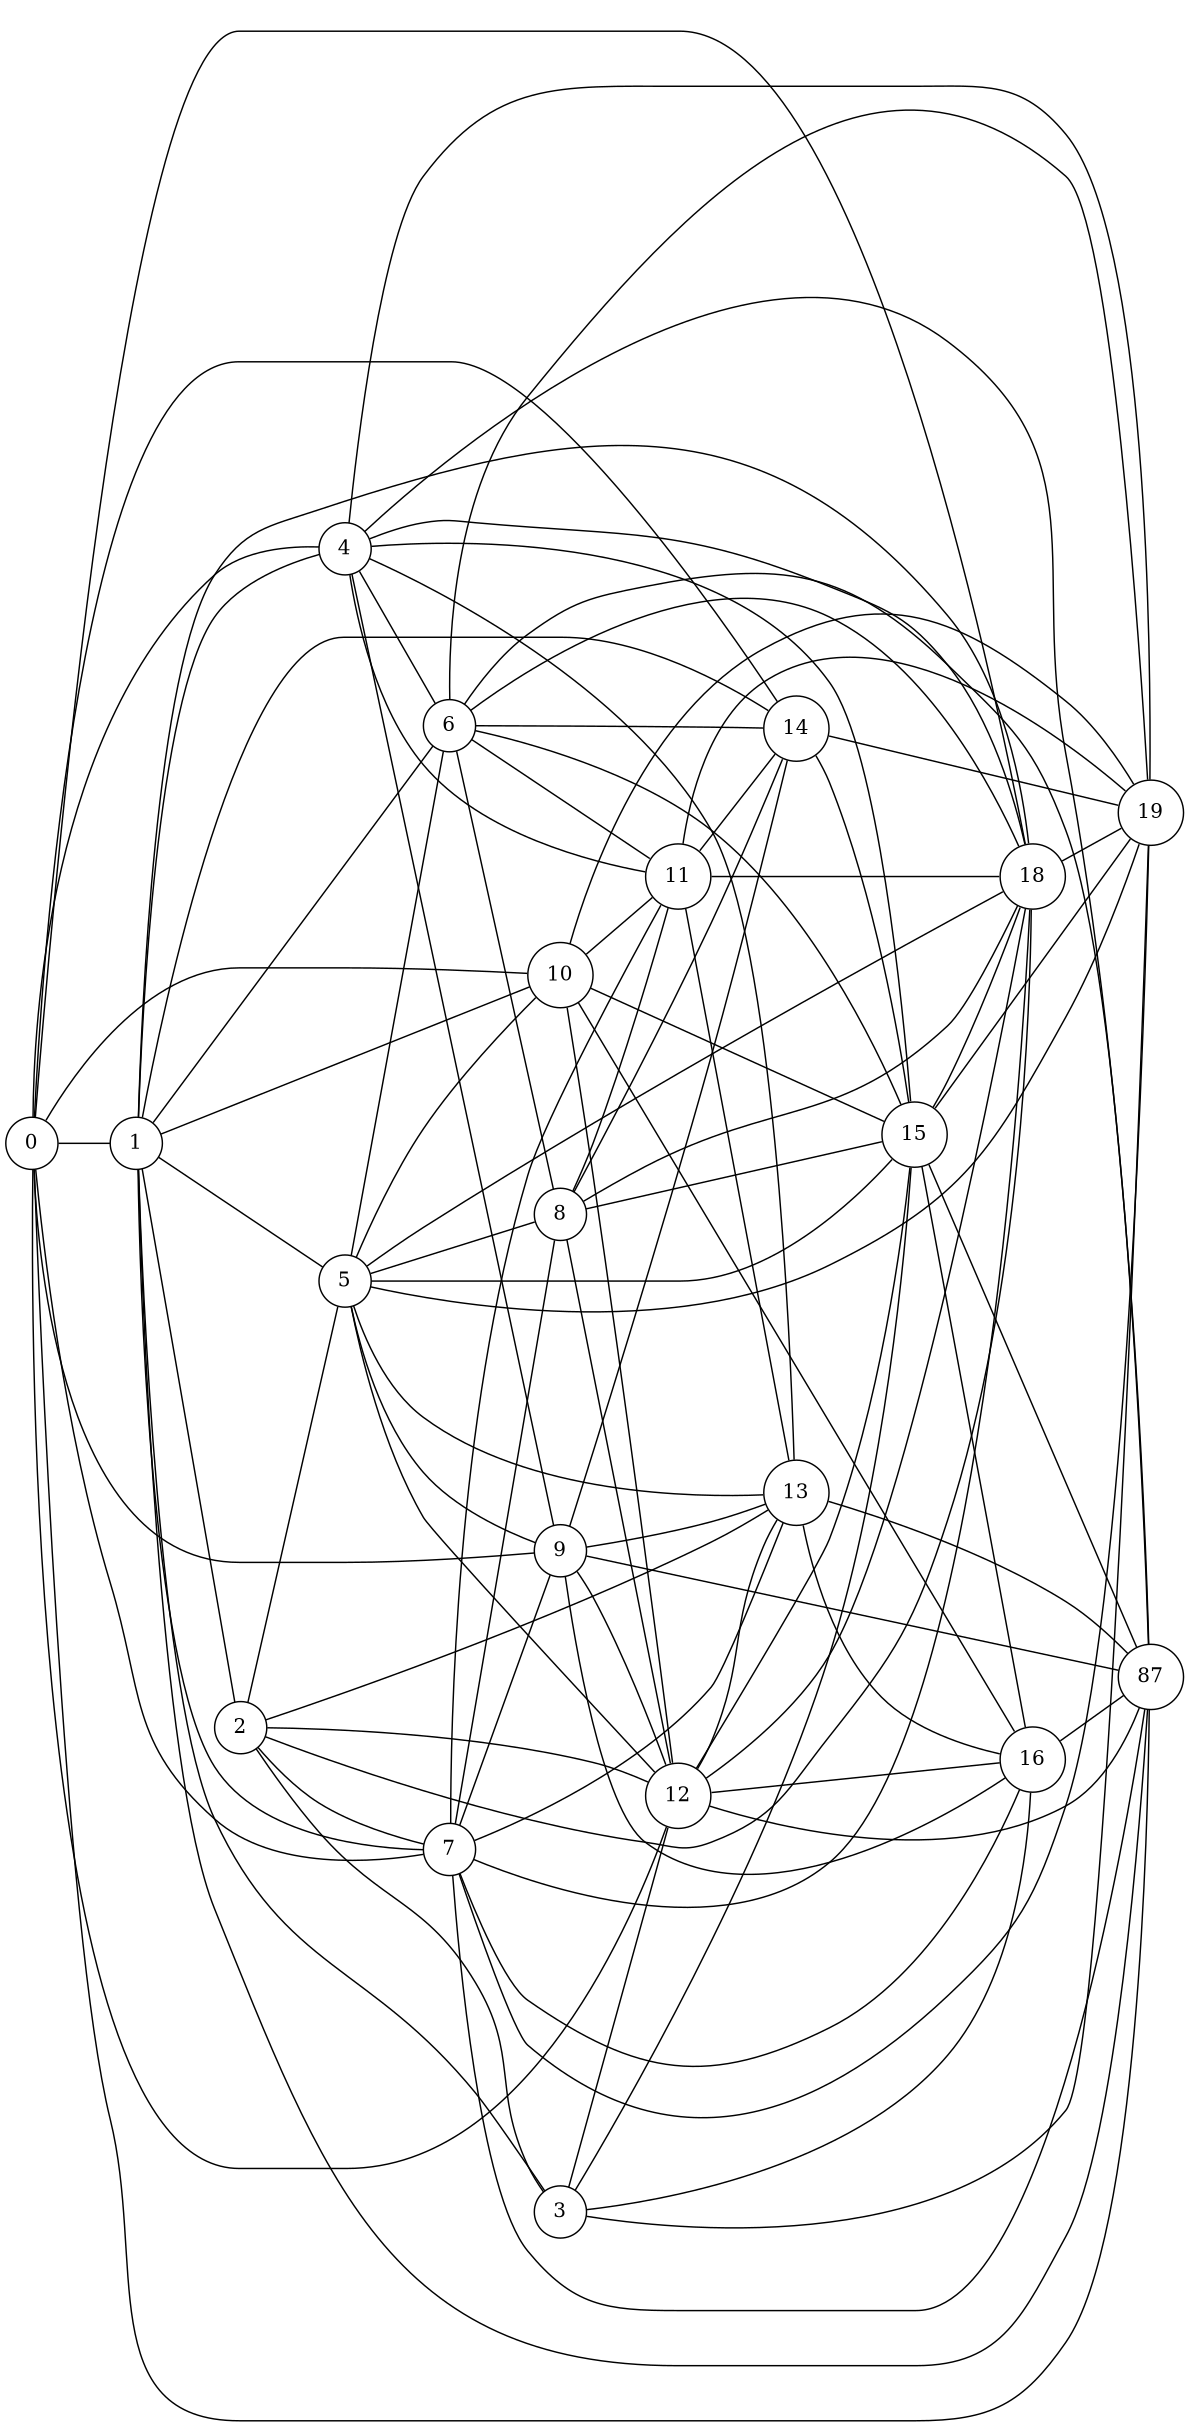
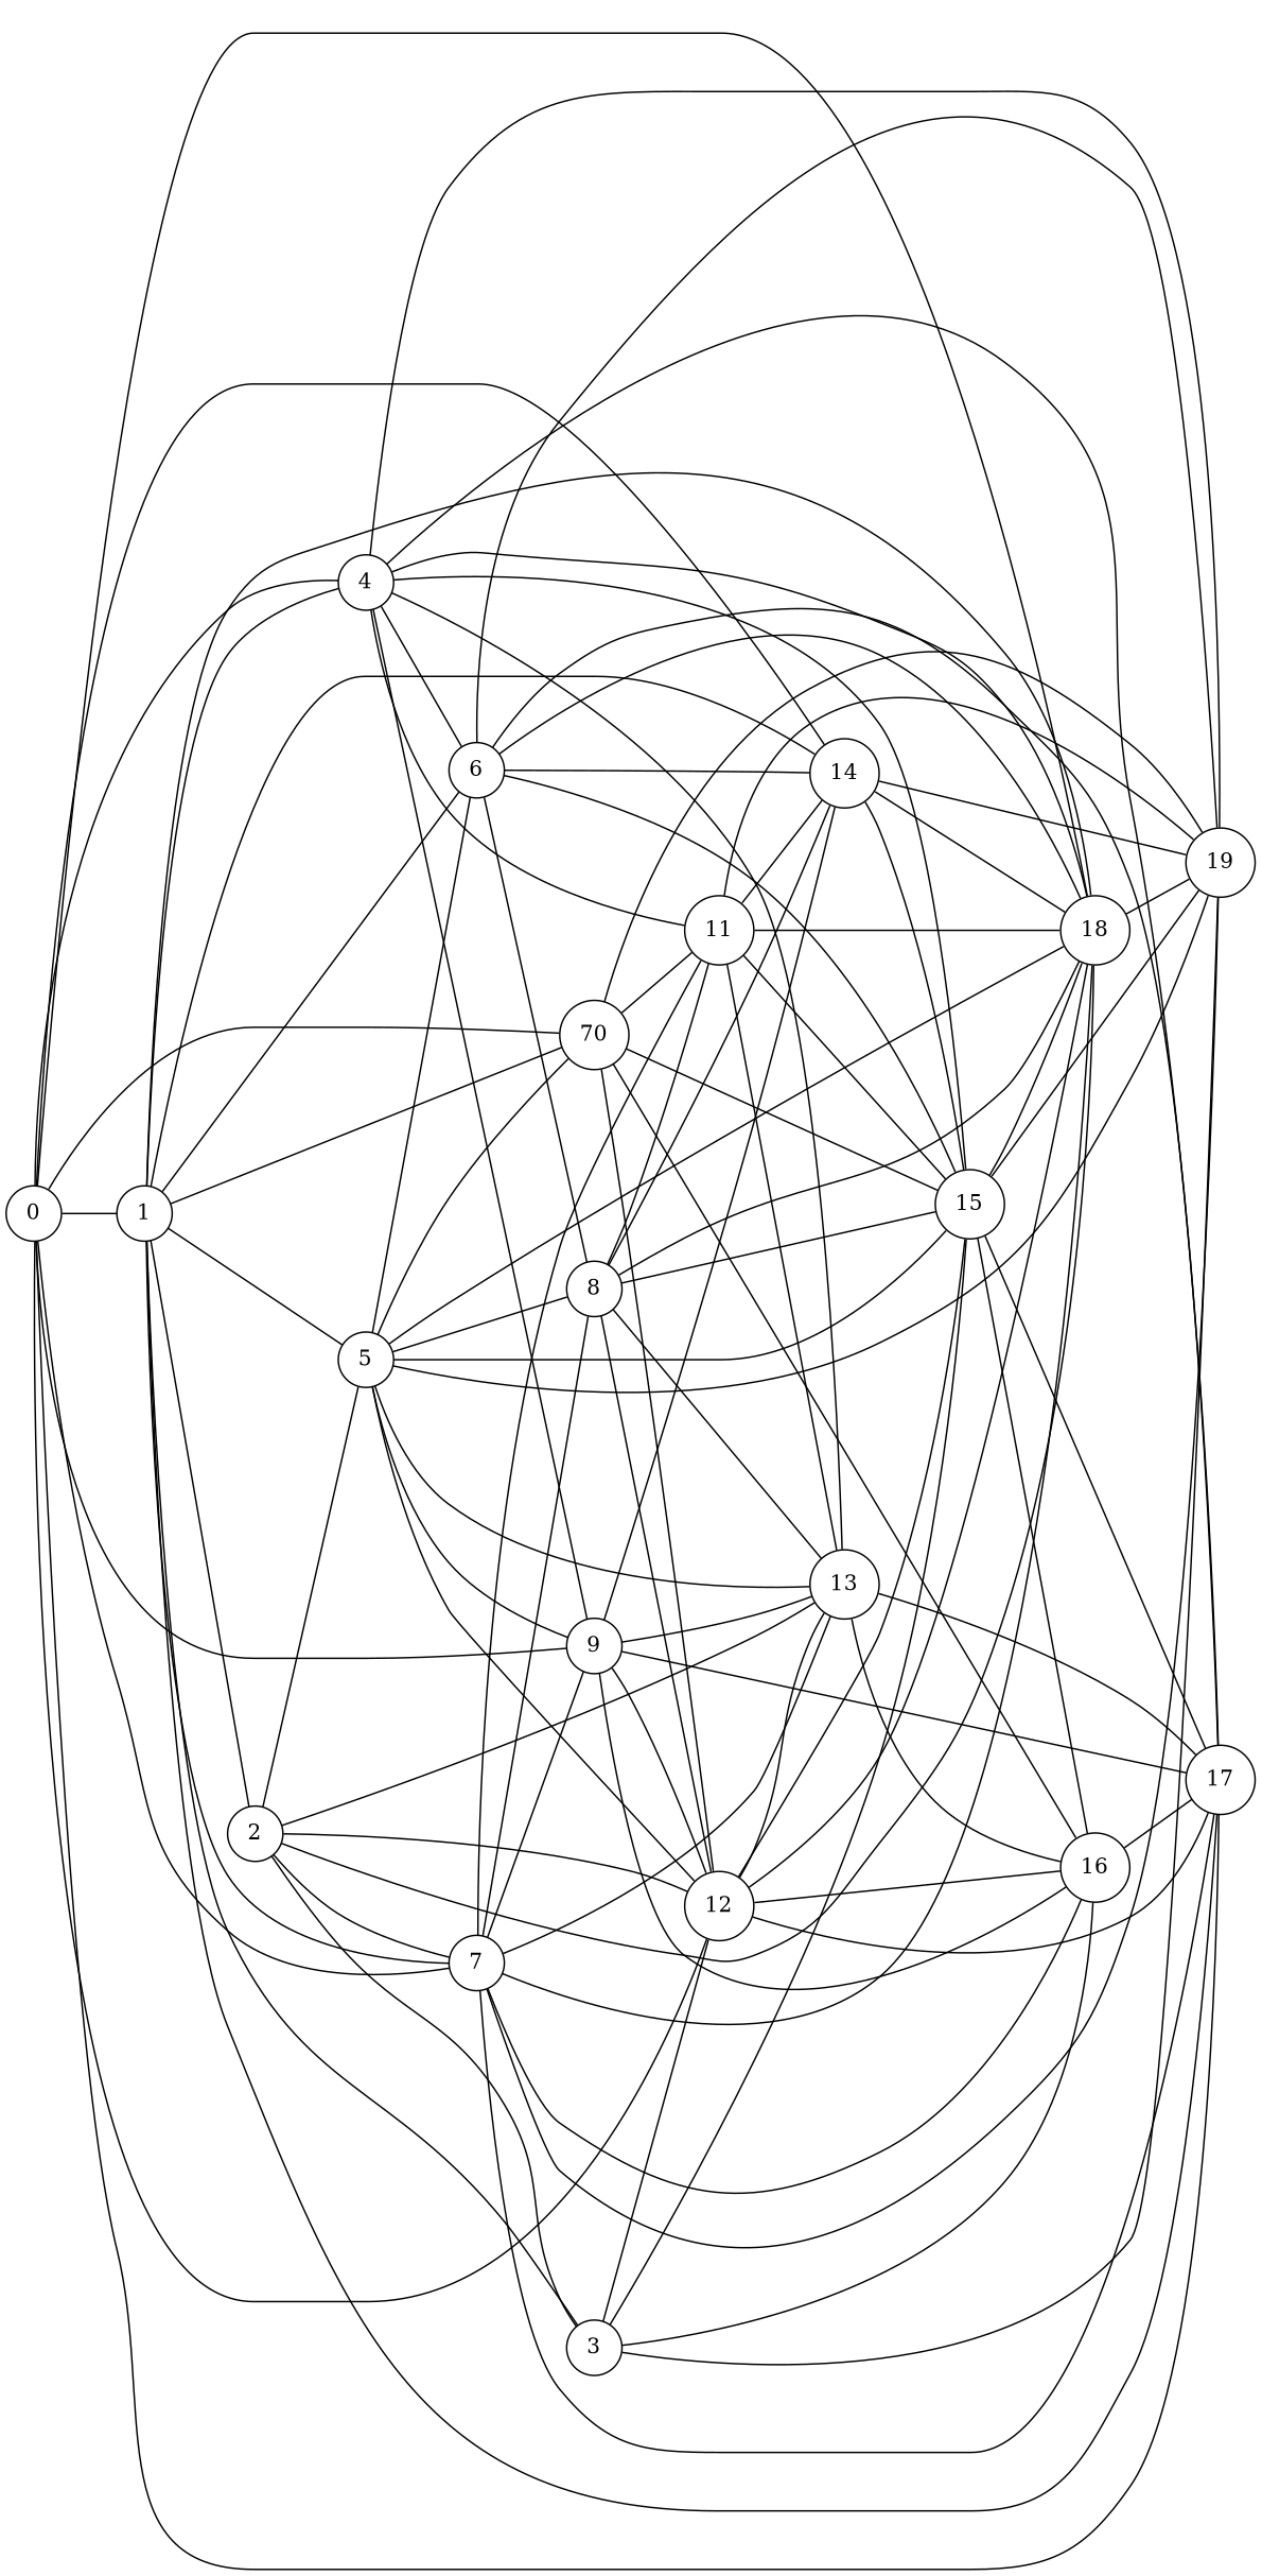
  graph {
    rankdir=LR
    node [shape=circle]
    0
    1
    4
    7
    9
-   10
+   10 [label=70]
    12
    14
-   17 [label=87]
+   17
    18
    2
    3
    5
    6
    13
    15
    19
    11
    16
    8
    0 -- 1
    0 -- 4
    0 -- 7
    0 -- 9
    0 -- 10
    0 -- 12
    0 -- 14
    0 -- 17
    0 -- 18
    1 -- 4
    1 -- 7
    1 -- 10
    1 -- 14
    1 -- 17
    1 -- 18
    1 -- 2
    1 -- 3
    1 -- 5
    1 -- 6
    4 -- 9
    4 -- 17
    4 -- 18
    4 -- 6
    4 -- 13
    4 -- 15
    4 -- 19
    4 -- 11
    7 -- 9
    7 -- 17
    7 -- 18
    7 -- 13
    7 -- 19
    7 -- 11
    7 -- 16
    7 -- 8
    9 -- 12
    9 -- 14
    9 -- 17
    9 -- 13
    9 -- 16
    10 -- 12
    10 -- 15
    10 -- 19
    10 -- 11
    10 -- 16
    12 -- 17
    12 -- 18
    12 -- 13
    12 -- 15
    12 -- 16
+   14 -- 18
    14 -- 15
    14 -- 19
    18 -- 19
    2 -- 7
    2 -- 12
    2 -- 18
    2 -- 3
    2 -- 5
    2 -- 13
    3 -- 12
    3 -- 15
    3 -- 19
    3 -- 16
    5 -- 9
    5 -- 10
    5 -- 12
    5 -- 18
    5 -- 6
    5 -- 13
    5 -- 15
    5 -- 19
    5 -- 8
    6 -- 14
    6 -- 17
    6 -- 18
    6 -- 15
    6 -- 19
    6 -- 8
    13 -- 17
    13 -- 16
    15 -- 17
    15 -- 18
    15 -- 19
    15 -- 16
    11 -- 14
    11 -- 18
    11 -- 13
-   11 -- 6
+   11 -- 15
    11 -- 19
    16 -- 17
    8 -- 12
    8 -- 14
    8 -- 18
+   8 -- 13
    8 -- 15
    8 -- 11
  }
